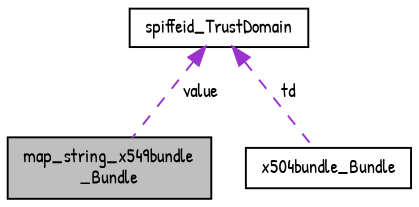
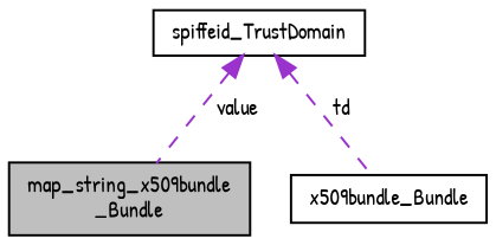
  digraph {
    fontname="Patrick Hand"
    node [color=black fillcolor=white fontname="Patrick Hand" fontsize=10 shape=record style=filled]
    edge [color=darkorchid3 dir=back fontname="Patrick Hand" fontsize=10 labelfontname=Helvetica labelfontsize=10 style=dashed]
-   n1 [fillcolor=grey75 fontcolor=black height=0.2 label="map_string_x549bundle\l_Bundle" width=0.4]
-   n2 [height=0.2 label=x504bundle_Bundle width=0.4]
+   n1 [fillcolor=grey75 fontcolor=black height=0.2 label="map_string_x509bundle\l_Bundle" width=0.4]
+   n2 [height=0.2 label=x509bundle_Bundle width=0.4]
    n3 [height=0.2 label=spiffeid_TrustDomain width=0.4]
    n3 -> n1 [label=" value"]
    n3 -> n2 [label=" td"]
  }
